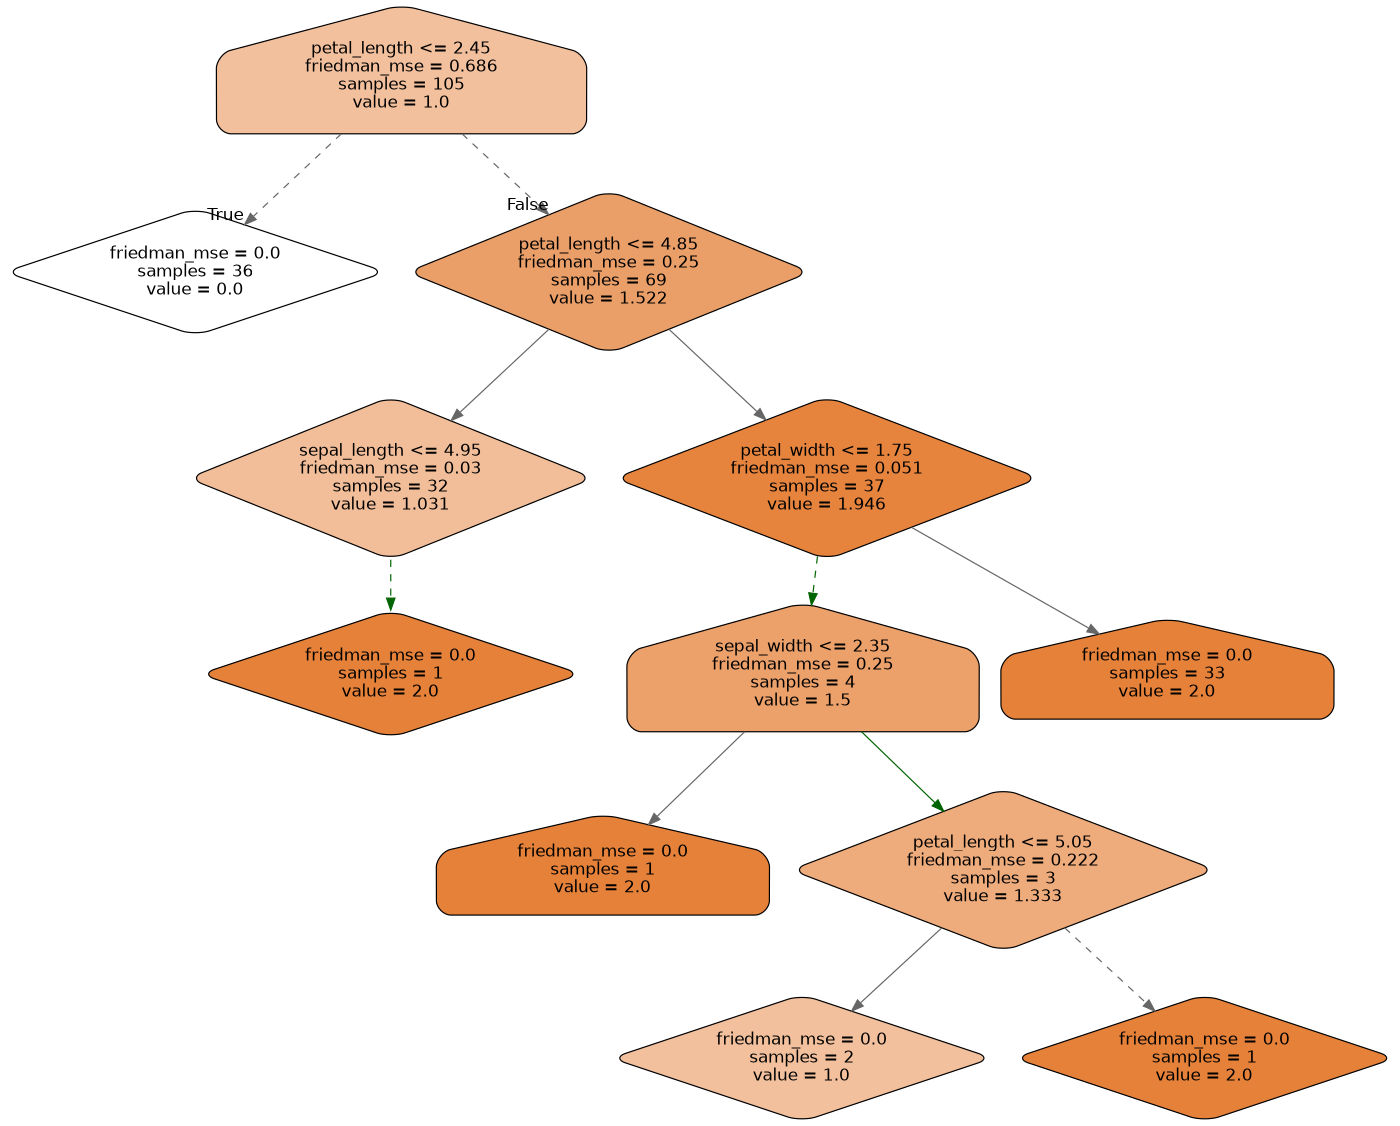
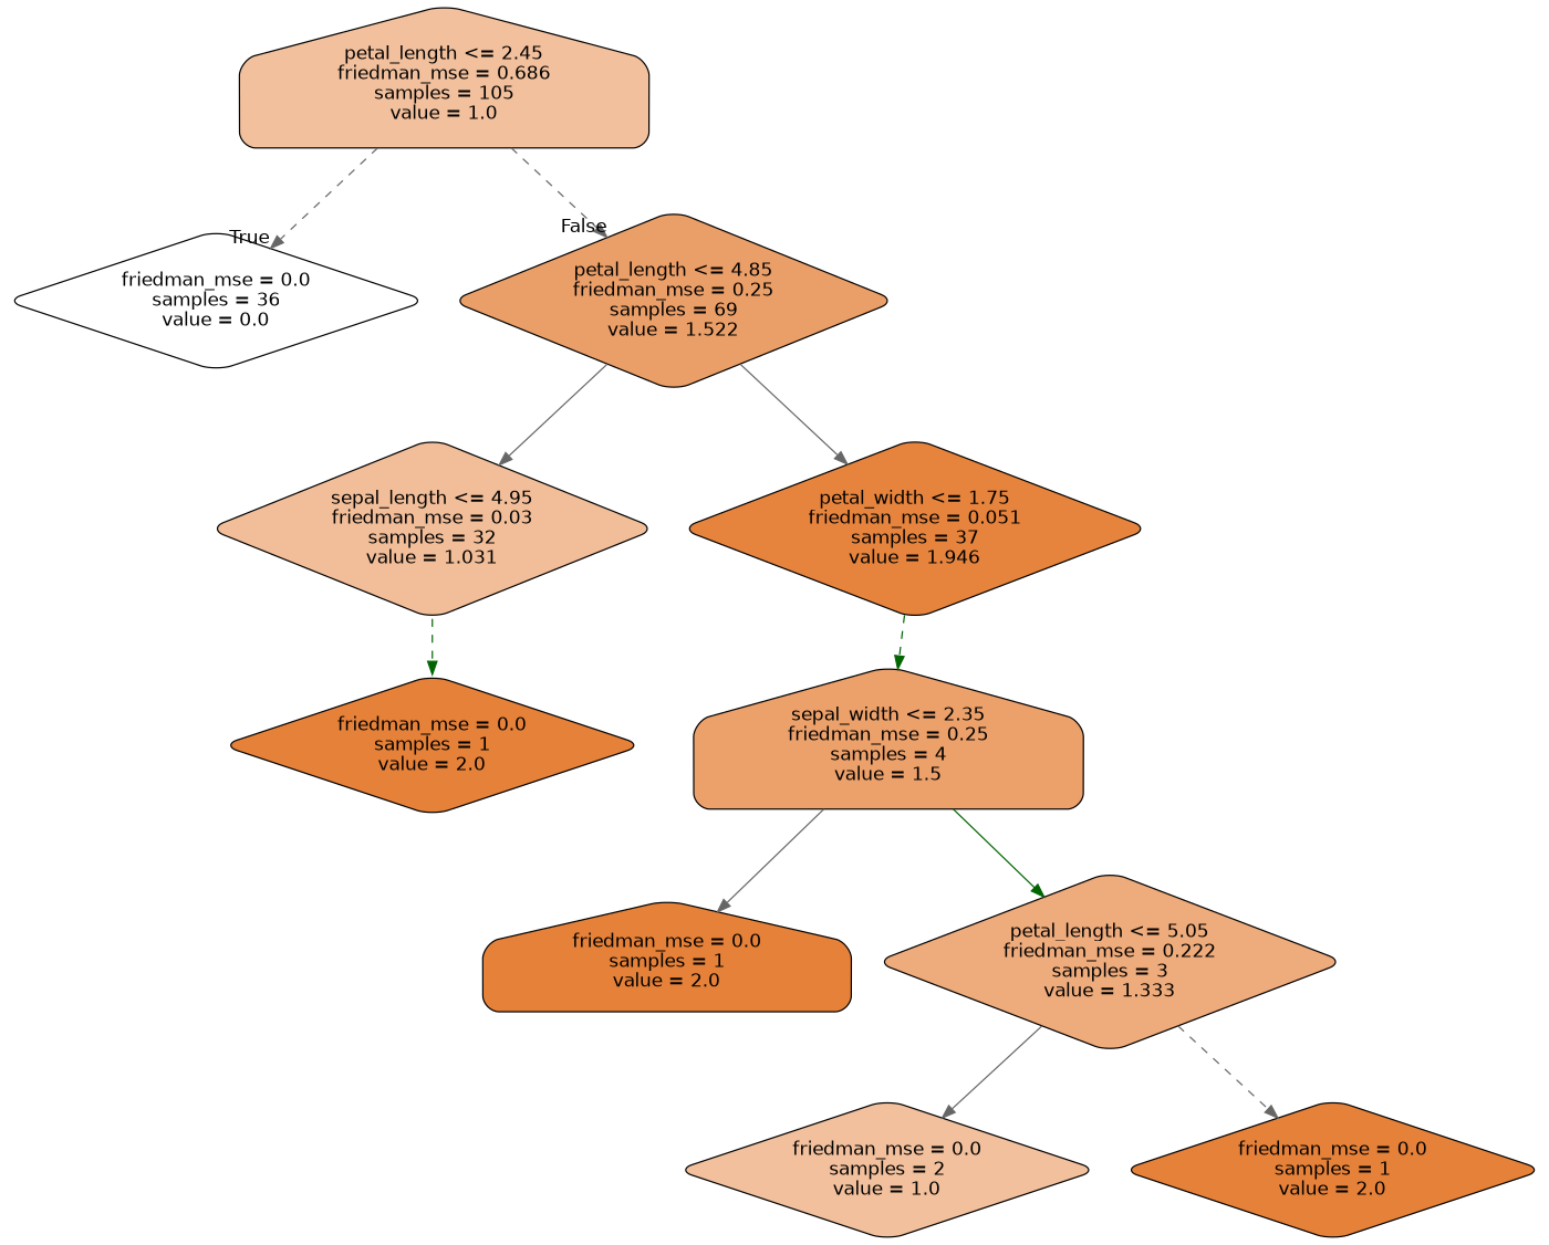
  digraph {
    node [color=black fillcolor="#e58139" fontname=helvetica shape=diamond style="filled, rounded"]
    edge [color=gray40 fontname=helvetica style=solid]
    n1 [fillcolor="#f2c09c" label="petal_length <= 2.45\nfriedman_mse = 0.686\nsamples = 105\nvalue = 1.0" shape=house]
    n2 [fillcolor="#ffffff" label="friedman_mse = 0.0\nsamples = 36\nvalue = 0.0"]
    n3 [fillcolor="#eb9f68" label="petal_length <= 4.85\nfriedman_mse = 0.25\nsamples = 69\nvalue = 1.522"]
    n4 [fillcolor="#f2be99" label="sepal_length <= 4.95\nfriedman_mse = 0.03\nsamples = 32\nvalue = 1.031"]
    n5 [fillcolor="#e6843e" label="petal_width <= 1.75\nfriedman_mse = 0.051\nsamples = 37\nvalue = 1.946"]
    n6 [label="friedman_mse = 0.0\nsamples = 1\nvalue = 2.0"]
    n7 [fillcolor="#eca06a" label="sepal_width <= 2.35\nfriedman_mse = 0.25\nsamples = 4\nvalue = 1.5" shape=house]
-   n8 [label="friedman_mse = 0.0\nsamples = 33\nvalue = 2.0" shape=house]
    n9 [label="friedman_mse = 0.0\nsamples = 1\nvalue = 2.0" shape=house]
    n10 [fillcolor="#eeab7b" label="petal_length <= 5.05\nfriedman_mse = 0.222\nsamples = 3\nvalue = 1.333"]
    n11 [fillcolor="#f2c09c" label="friedman_mse = 0.0\nsamples = 2\nvalue = 1.0"]
    n12 [label="friedman_mse = 0.0\nsamples = 1\nvalue = 2.0"]
    n1 -> n2 [headlabel=True labelangle=45 labeldistance=2.5 style=dashed]
    n1 -> n3 [headlabel=False labelangle=-45 labeldistance=2.5 style=dashed]
    n3 -> n4
    n3 -> n5
    n4 -> n6 [color=darkgreen style=dashed]
    n5 -> n7 [color=darkgreen style=dashed]
-   n5 -> n8
    n7 -> n9
    n7 -> n10 [color=darkgreen]
    n10 -> n11
    n10 -> n12 [style=dashed]
  }
